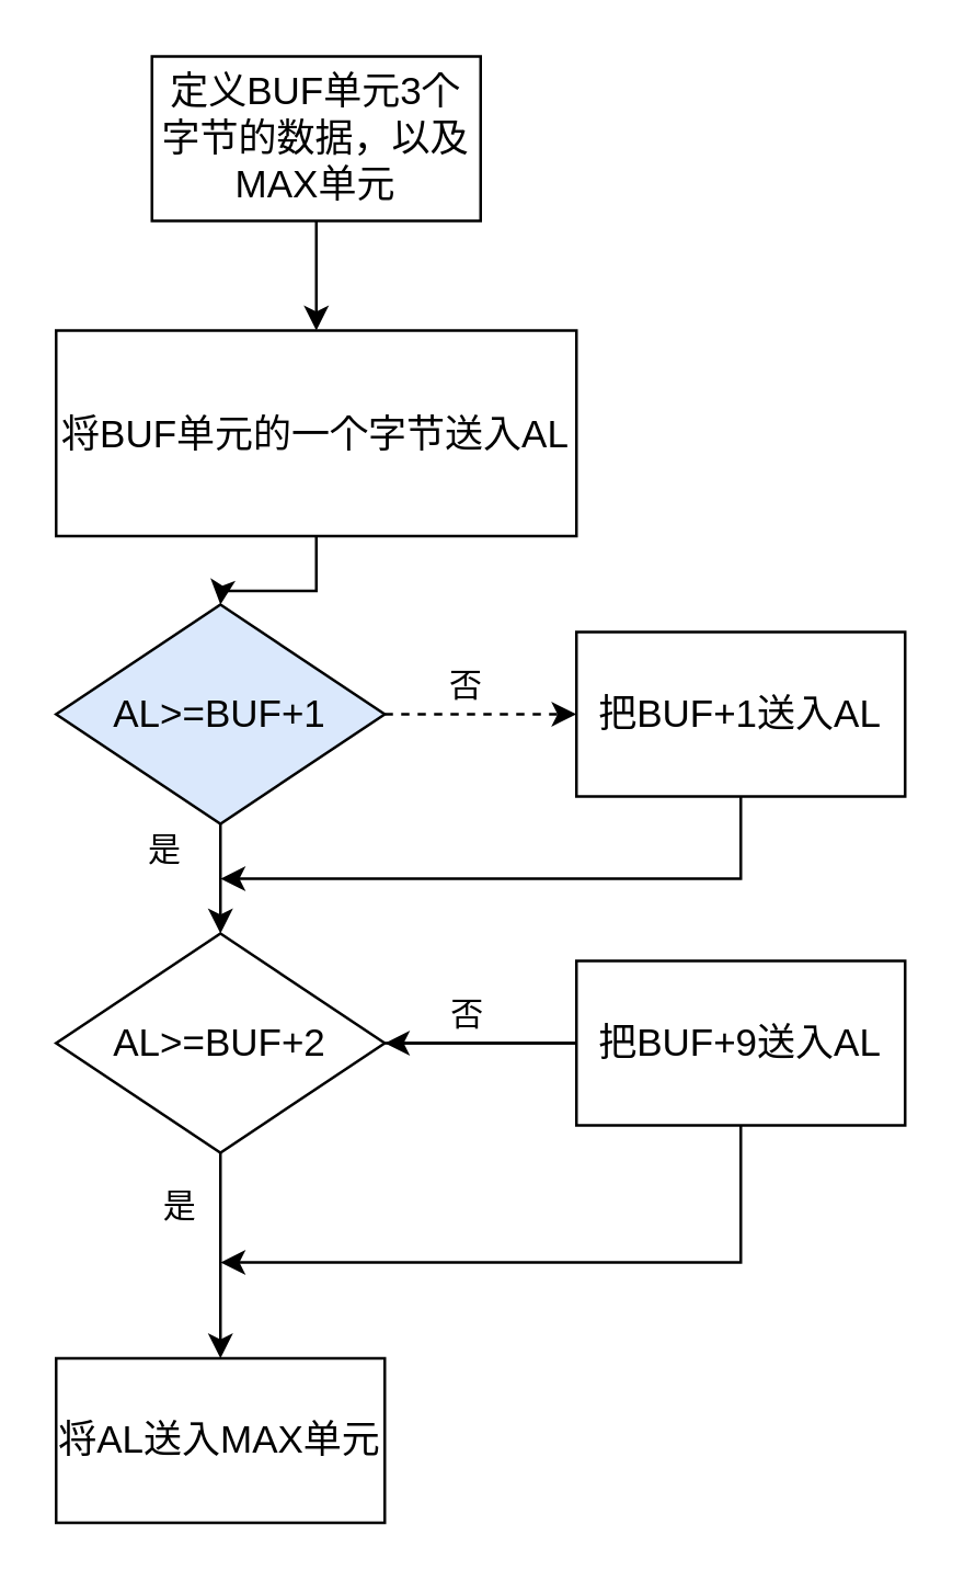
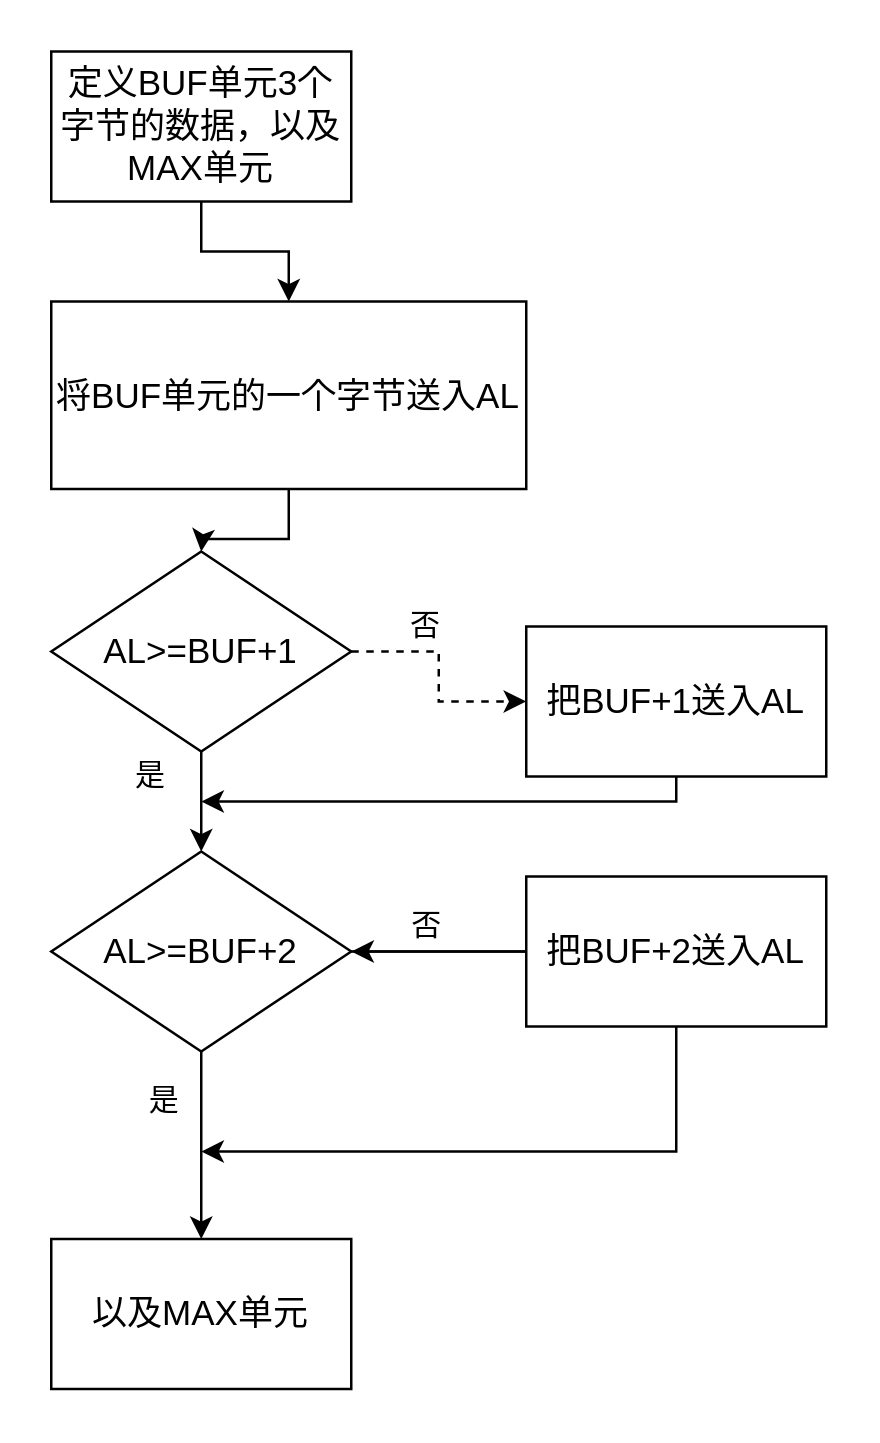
  <mxCell id="0" />
  <mxCell id="1" parent="0" />
  <mxCell id="2" value="" style="edgeStyle=orthogonalEdgeStyle;rounded=0;orthogonalLoop=1;jettySize=auto;html=1;" edge="1" parent="1" source="3" target="5"><mxGeometry relative="1" as="geometry" /></mxCell>
- <mxCell id="3" value="&lt;font style=&quot;font-size: 14px&quot;&gt;定义BUF单元3个字节的数据，以及MAX单元&lt;/font&gt;" style="rounded=0;whiteSpace=wrap;html=1;" vertex="1" parent="1"><mxGeometry x="55" y="20" width="120" height="60" as="geometry" /></mxCell>
+ <mxCell id="3" value="&lt;font style=&quot;font-size: 14px&quot;&gt;定义BUF单元3个字节的数据，以及MAX单元&lt;/font&gt;" style="rounded=0;whiteSpace=wrap;html=1;" vertex="1" parent="1"><mxGeometry x="20" y="20" width="120" height="60" as="geometry" /></mxCell>
  <mxCell id="4" value="" style="edgeStyle=orthogonalEdgeStyle;rounded=0;orthogonalLoop=1;jettySize=auto;html=1;" edge="1" parent="1" source="5"><mxGeometry relative="1" as="geometry"><mxPoint x="80" y="220" as="targetPoint" /></mxGeometry></mxCell>
  <mxCell id="5" value="&lt;font style=&quot;font-size: 14px&quot;&gt;将BUF单元的一个字节送入AL&lt;/font&gt;" style="rounded=0;whiteSpace=wrap;html=1;" vertex="1" parent="1"><mxGeometry x="20" y="120" width="190" height="75" as="geometry" /></mxCell>
  <mxCell id="6" value="" style="edgeStyle=orthogonalEdgeStyle;rounded=0;orthogonalLoop=1;jettySize=auto;html=1;entryX=0.5;entryY=0;entryDx=0;entryDy=0;" edge="1" parent="1" source="8"><mxGeometry relative="1" as="geometry"><mxPoint x="80" y="340" as="targetPoint" /></mxGeometry></mxCell>
  <mxCell id="7" value="" style="edgeStyle=orthogonalEdgeStyle;rounded=0;orthogonalLoop=1;jettySize=auto;html=1;entryX=0;entryY=0.5;entryDx=0;entryDy=0;dashed=1;" edge="1" parent="1" source="8" target="10"><mxGeometry relative="1" as="geometry"><mxPoint x="220" y="260" as="targetPoint" /></mxGeometry></mxCell>
- <mxCell id="8" value="&lt;font style=&quot;font-size: 14px&quot;&gt;AL&amp;gt;=BUF+1&lt;/font&gt;" style="rhombus;whiteSpace=wrap;html=1;fillColor=#dae8fc;" vertex="1" parent="1"><mxGeometry x="20" y="220" width="120" height="80" as="geometry" /></mxCell>
+ <mxCell id="8" value="&lt;font style=&quot;font-size: 14px&quot;&gt;AL&amp;gt;=BUF+1&lt;/font&gt;" style="rhombus;whiteSpace=wrap;html=1;" vertex="1" parent="1"><mxGeometry x="20" y="220" width="120" height="80" as="geometry" /></mxCell>
  <mxCell id="9" value="" style="edgeStyle=orthogonalEdgeStyle;rounded=0;orthogonalLoop=1;jettySize=auto;html=1;entryX=1;entryY=1;entryDx=0;entryDy=0;" edge="1" parent="1" source="10" target="12"><mxGeometry relative="1" as="geometry"><mxPoint x="80" y="330" as="targetPoint" /><Array as="points"><mxPoint x="270" y="320" /></Array></mxGeometry></mxCell>
- <mxCell id="10" value="&lt;span style=&quot;font-size: 14px&quot;&gt;把BUF+1送入AL&lt;/span&gt;" style="rounded=0;whiteSpace=wrap;html=1;" vertex="1" parent="1"><mxGeometry x="210" y="230" width="120" height="60" as="geometry" /></mxCell>
+ <mxCell id="10" value="&lt;span style=&quot;font-size: 14px&quot;&gt;把BUF+1送入AL&lt;/span&gt;" style="rounded=0;whiteSpace=wrap;html=1;" vertex="1" parent="1"><mxGeometry x="210" y="250" width="120" height="60" as="geometry" /></mxCell>
  <mxCell id="11" value="否" style="text;html=1;strokeColor=none;fillColor=none;align=center;verticalAlign=middle;whiteSpace=wrap;rounded=0;" vertex="1" parent="1"><mxGeometry x="150" y="240" width="40" height="20" as="geometry" /></mxCell>
  <mxCell id="12" value="是" style="text;html=1;strokeColor=none;fillColor=none;align=center;verticalAlign=middle;whiteSpace=wrap;rounded=0;" vertex="1" parent="1"><mxGeometry x="40" y="300" width="40" height="20" as="geometry" /></mxCell>
  <mxCell id="13" value="" style="edgeStyle=orthogonalEdgeStyle;rounded=0;orthogonalLoop=1;jettySize=auto;html=1;entryX=0.5;entryY=0;entryDx=0;entryDy=0;" edge="1" parent="1" source="15" target="16"><mxGeometry relative="1" as="geometry"><mxPoint x="80" y="460" as="targetPoint" /></mxGeometry></mxCell>
  <mxCell id="14" value="" style="edgeStyle=orthogonalEdgeStyle;rounded=0;orthogonalLoop=1;jettySize=auto;html=1;" edge="1" parent="1" source="15"><mxGeometry relative="1" as="geometry"><mxPoint x="220" y="380" as="targetPoint" /></mxGeometry></mxCell>
  <mxCell id="15" value="&lt;font style=&quot;font-size: 14px&quot;&gt;AL&amp;gt;=BUF+2&lt;/font&gt;" style="rhombus;whiteSpace=wrap;html=1;" vertex="1" parent="1"><mxGeometry x="20" y="340" width="120" height="80" as="geometry" /></mxCell>
- <mxCell id="16" value="&lt;span style=&quot;font-size: 14px&quot;&gt;将AL送入MAX单元&lt;/span&gt;" style="rounded=0;whiteSpace=wrap;html=1;" vertex="1" parent="1"><mxGeometry x="20" y="495" width="120" height="60" as="geometry" /></mxCell>
+ <mxCell id="16" value="&lt;span style=&quot;font-size: 14px&quot;&gt;以及MAX单元&lt;/span&gt;" style="rounded=0;whiteSpace=wrap;html=1;" vertex="1" parent="1"><mxGeometry x="20" y="495" width="120" height="60" as="geometry" /></mxCell>
  <mxCell id="17" value="否" style="text;html=1;align=center;verticalAlign=middle;resizable=0;points=[];autosize=1;" vertex="1" parent="1"><mxGeometry x="155" y="360" width="30" height="20" as="geometry" /></mxCell>
  <mxCell id="18" value="是" style="text;html=1;align=center;verticalAlign=middle;resizable=0;points=[];autosize=1;" vertex="1" parent="1"><mxGeometry x="50" y="430" width="30" height="20" as="geometry" /></mxCell>
  <mxCell id="19" value="" style="edgeStyle=orthogonalEdgeStyle;rounded=0;orthogonalLoop=1;jettySize=auto;html=1;exitX=0;exitY=0.5;exitDx=0;exitDy=0;" edge="1" parent="1" source="21" target="15"><mxGeometry relative="1" as="geometry" /></mxCell>
  <mxCell id="20" value="" style="edgeStyle=orthogonalEdgeStyle;rounded=0;orthogonalLoop=1;jettySize=auto;html=1;" edge="1" parent="1" source="21"><mxGeometry relative="1" as="geometry"><mxPoint x="80" y="460" as="targetPoint" /><Array as="points"><mxPoint x="270" y="460" /></Array></mxGeometry></mxCell>
- <mxCell id="21" value="&lt;span style=&quot;font-size: 14px&quot;&gt;把BUF+9送入AL&lt;/span&gt;" style="rounded=0;whiteSpace=wrap;html=1;" vertex="1" parent="1"><mxGeometry x="210" y="350" width="120" height="60" as="geometry" /></mxCell>
+ <mxCell id="21" value="&lt;span style=&quot;font-size: 14px&quot;&gt;把BUF+2送入AL&lt;/span&gt;" style="rounded=0;whiteSpace=wrap;html=1;" vertex="1" parent="1"><mxGeometry x="210" y="350" width="120" height="60" as="geometry" /></mxCell>
